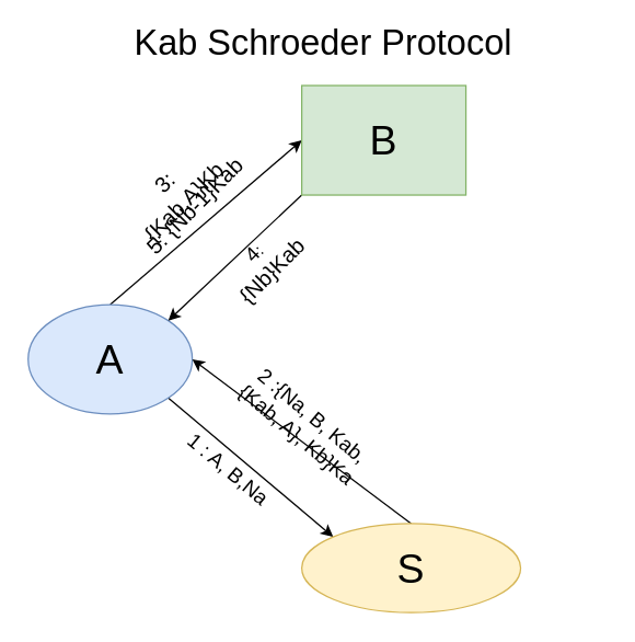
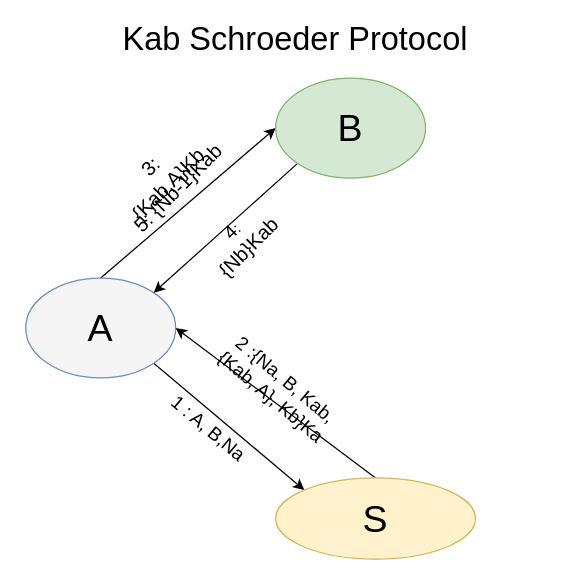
  <mxCell id="0" />
  <mxCell id="1" parent="0" />
  <mxCell id="2" style="rounded=0;orthogonalLoop=1;jettySize=auto;html=1;exitX=0.5;exitY=0;exitDx=0;exitDy=0;entryX=0;entryY=0.5;entryDx=0;entryDy=0;" edge="1" parent="1" source="4" target="6"><mxGeometry relative="1" as="geometry" /></mxCell>
  <mxCell id="3" style="edgeStyle=none;rounded=0;orthogonalLoop=1;jettySize=auto;html=1;exitX=1;exitY=1;exitDx=0;exitDy=0;entryX=0;entryY=0;entryDx=0;entryDy=0;" edge="1" parent="1" source="4" target="8"><mxGeometry relative="1" as="geometry" /></mxCell>
- <mxCell id="4" value="&lt;font style=&quot;font-size: 30px&quot;&gt;A&lt;/font&gt;" style="ellipse;whiteSpace=wrap;html=1;fillColor=#dae8fc;strokeColor=#6c8ebf;" vertex="1" parent="1"><mxGeometry x="20" y="222" width="120" height="80" as="geometry" /></mxCell>
+ <mxCell id="4" value="&lt;font style=&quot;font-size: 30px&quot;&gt;A&lt;/font&gt;" style="ellipse;whiteSpace=wrap;html=1;fillColor=#f5f5f5;strokeColor=#6c8ebf;" vertex="1" parent="1"><mxGeometry x="20" y="222" width="120" height="80" as="geometry" /></mxCell>
  <mxCell id="5" style="rounded=0;orthogonalLoop=1;jettySize=auto;html=1;exitX=0;exitY=1;exitDx=0;exitDy=0;entryX=1;entryY=0;entryDx=0;entryDy=0;" edge="1" parent="1" source="6" target="4"><mxGeometry relative="1" as="geometry" /></mxCell>
- <mxCell id="6" value="&lt;font style=&quot;font-size: 30px&quot;&gt;B&lt;/font&gt;" style="whiteSpace=wrap;html=1;fillColor=#d5e8d4;strokeColor=#82b366;rounded=0;" vertex="1" parent="1"><mxGeometry x="220" y="62" width="120" height="80" as="geometry" /></mxCell>
+ <mxCell id="6" value="&lt;font style=&quot;font-size: 30px&quot;&gt;B&lt;/font&gt;" style="ellipse;whiteSpace=wrap;html=1;fillColor=#d5e8d4;strokeColor=#82b366;" vertex="1" parent="1"><mxGeometry x="220" y="62" width="120" height="80" as="geometry" /></mxCell>
  <mxCell id="7" style="edgeStyle=none;rounded=0;orthogonalLoop=1;jettySize=auto;html=1;exitX=0.5;exitY=0;exitDx=0;exitDy=0;entryX=1;entryY=0.5;entryDx=0;entryDy=0;" edge="1" parent="1" source="8" target="4"><mxGeometry relative="1" as="geometry" /></mxCell>
  <mxCell id="8" value="&lt;font style=&quot;font-size: 30px&quot;&gt;S&lt;/font&gt;" style="ellipse;whiteSpace=wrap;html=1;fillColor=#fff2cc;strokeColor=#d6b656;" vertex="1" parent="1"><mxGeometry x="220" y="382" width="160" height="65" as="geometry" /></mxCell>
  <mxCell id="9" value="&lt;font style=&quot;font-size: 15px&quot;&gt;1 : A, B,Na&lt;/font&gt;" style="text;html=1;strokeColor=none;fillColor=none;align=center;verticalAlign=middle;whiteSpace=wrap;rounded=0;rotation=40;" vertex="1" parent="1"><mxGeometry x="122" y="332" width="90" height="20" as="geometry" /></mxCell>
  <mxCell id="10" value="&lt;div&gt;&lt;font style=&quot;font-size: 15px&quot;&gt;2 :{Na, B, Kab, &lt;br&gt;&lt;/font&gt;&lt;/div&gt;&lt;div&gt;&lt;font style=&quot;font-size: 15px&quot;&gt;{Kab, A}, Kb}Ka&lt;/font&gt;&lt;/div&gt;" style="text;html=1;strokeColor=none;fillColor=none;align=center;verticalAlign=middle;whiteSpace=wrap;rounded=0;rotation=40;" vertex="1" parent="1"><mxGeometry x="128" y="300" width="190" height="20" as="geometry" /></mxCell>
  <mxCell id="11" value="&lt;font style=&quot;font-size: 16px&quot;&gt;3:&lt;font style=&quot;font-size: 16px&quot;&gt;{Kab,A}Kb&lt;/font&gt;&lt;/font&gt;" style="text;html=1;strokeColor=none;fillColor=none;align=center;verticalAlign=middle;whiteSpace=wrap;rounded=0;rotation=-45;" vertex="1" parent="1"><mxGeometry x="87" y="130" width="80" height="20" as="geometry" /></mxCell>
  <mxCell id="12" value="&lt;font style=&quot;font-size: 15px&quot;&gt;4&lt;/font&gt;:&lt;font style=&quot;font-size: 16px&quot;&gt;{Nb}Kab&lt;/font&gt;" style="text;html=1;strokeColor=none;fillColor=none;align=center;verticalAlign=middle;whiteSpace=wrap;rounded=0;rotation=-45;" vertex="1" parent="1"><mxGeometry x="172" y="186" width="40" height="10" as="geometry" /></mxCell>
  <mxCell id="13" value="&lt;font style=&quot;font-size: 16px&quot;&gt;5: {Nb-1}Kab&lt;/font&gt;" style="text;html=1;strokeColor=none;fillColor=none;align=center;verticalAlign=middle;whiteSpace=wrap;rounded=0;rotation=-45;" vertex="1" parent="1"><mxGeometry x="92" y="140" width="100" height="20" as="geometry" /></mxCell>
  <mxCell id="14" value="&lt;font style=&quot;font-size: 26px&quot;&gt;Kab Schroeder Protocol&lt;/font&gt;" style="text;html=1;strokeColor=none;fillColor=none;align=center;verticalAlign=middle;whiteSpace=wrap;rounded=0;" vertex="1" parent="1"><mxGeometry x="29.5" y="20.5" width="412" height="20" as="geometry" /></mxCell>
